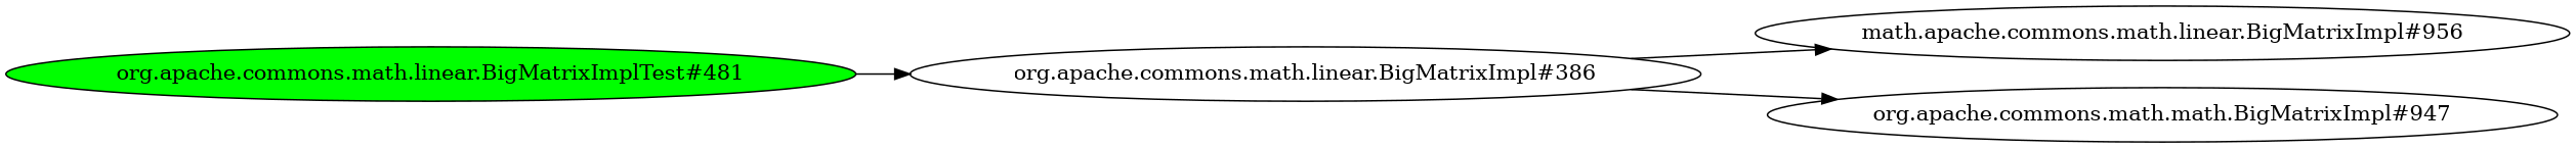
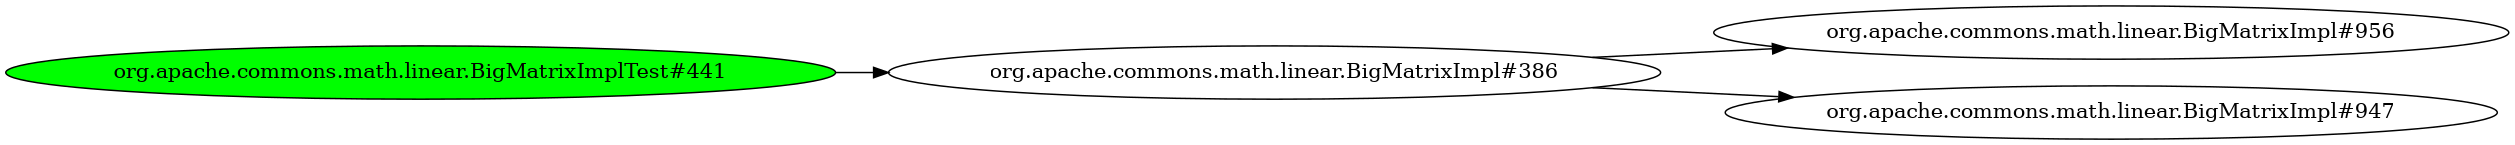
  digraph {
    rankdir=LR
-   "org.apache.commons.math.linear.BigMatrixImplTest#441" [fillcolor=green style=filled label="org.apache.commons.math.linear.BigMatrixImplTest#481"]
+   "org.apache.commons.math.linear.BigMatrixImplTest#441" [fillcolor=green style=filled]
    n2 [label="org.apache.commons.math.linear.BigMatrixImpl#386"]
-   "org.apache.commons.math.linear.BigMatrixImpl#956" [label="math.apache.commons.math.linear.BigMatrixImpl#956"]
-   "org.apache.commons.math.linear.BigMatrixImpl#947" [label="org.apache.commons.math.math.BigMatrixImpl#947"]
+   "org.apache.commons.math.linear.BigMatrixImpl#956"
+   "org.apache.commons.math.linear.BigMatrixImpl#947"
    "org.apache.commons.math.linear.BigMatrixImplTest#441" -> n2
    n2 -> "org.apache.commons.math.linear.BigMatrixImpl#956"
    n2 -> "org.apache.commons.math.linear.BigMatrixImpl#947"
  }
